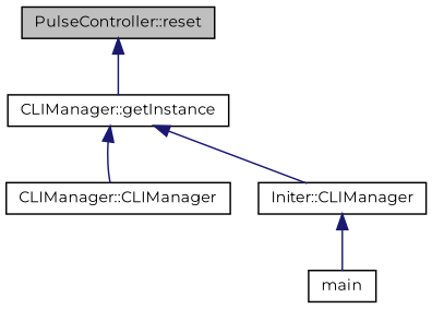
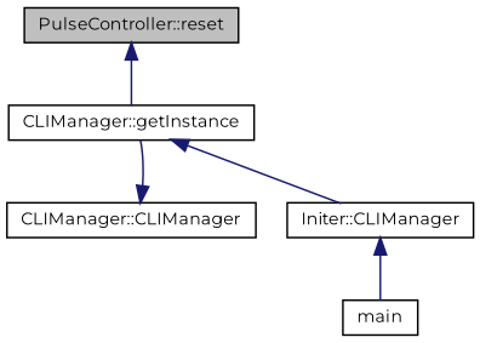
  digraph {
    fontname=Montserrat
    rankdir=TB
    node [color=black fillcolor=white fontname=Montserrat fontsize=10 shape=record style=filled]
    edge [color=midnightblue dir=back fontname=Montserrat fontsize=10 labelfontname=Helvetica labelfontsize=10 style=solid]
    n1 [fillcolor=grey75 fontcolor=black height=0.2 label="PulseController::reset" width=0.4]
    n2 [height=0.2 label="CLIManager::getInstance" width=0.4]
    n3 [height=0.2 label="CLIManager::CLIManager" width=0.4]
    n4 [height=0.2 label="Initer::CLIManager" width=0.4]
    n5 [height=0.2 label=main width=0.4]
    n1 -> n2
    n2 -> n4
-   n2 -> n3
+   n3 -> n2
    n4 -> n5
  }
